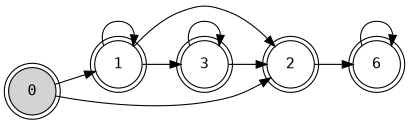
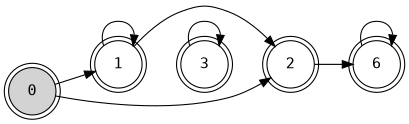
  digraph {
    fontname="DejaVu Sans Mono"
    rankdir=LR
    node [fontname="DejaVu Sans Mono" shape=doublecircle]
    edge [fontname="DejaVu Sans Mono"]
    0 [style=filled]
    1
    2
    3
    n5 [label=6]
    0 -> 1
    0 -> 2
    1 -> 1
    1 -> 2
-   1 -> 3
    2 -> n5
-   3 -> 2
    3 -> 3
    n5 -> n5
  }
